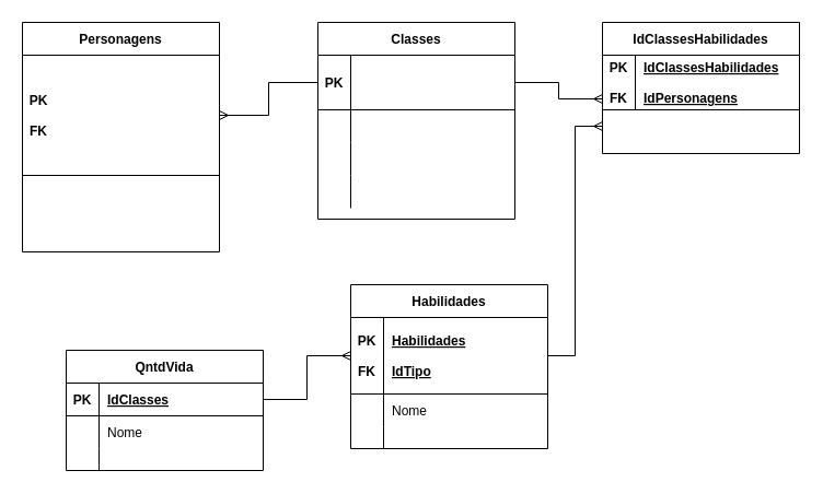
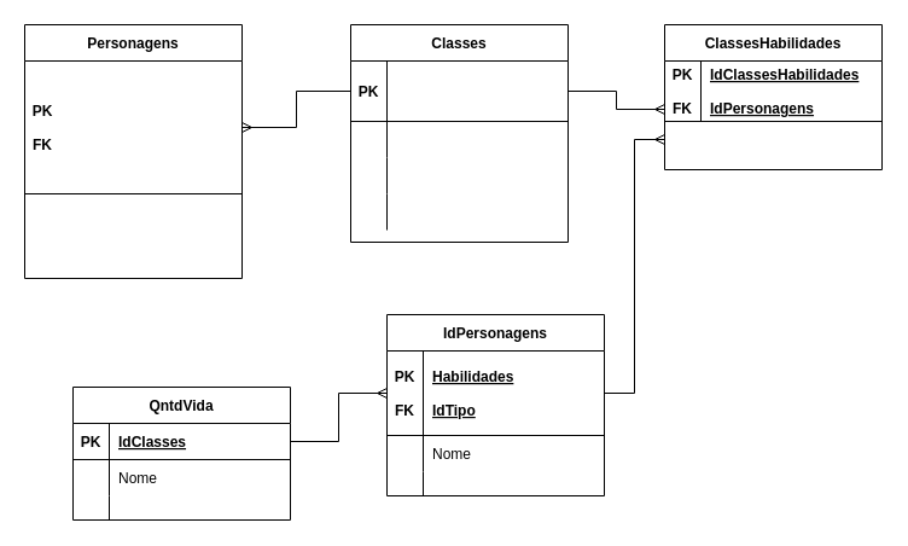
  <mxCell id="0" />
  <mxCell id="1" parent="0" />
  <mxCell id="2" value="Personagens" style="shape=table;startSize=30;container=1;collapsible=1;childLayout=tableLayout;fixedRows=1;rowLines=0;fontStyle=1;align=center;resizeLast=1;" vertex="1" parent="1"><mxGeometry x="20" y="20" width="180" height="210" as="geometry" /></mxCell>
  <mxCell id="3" value="" style="shape=partialRectangle;collapsible=0;dropTarget=0;pointerEvents=0;fillColor=none;top=0;left=0;bottom=1;right=0;points=[[0,0.5],[1,0.5]];portConstraint=eastwest;" vertex="1" parent="2"><mxGeometry y="30" width="180" height="110" as="geometry" /></mxCell>
  <mxCell id="4" value="PK&#10;&#10;FK" style="shape=partialRectangle;connectable=0;fillColor=none;top=0;left=0;bottom=0;right=0;fontStyle=1;overflow=hidden;" vertex="1" parent="3"><mxGeometry width="30" height="110" as="geometry" /></mxCell>
  <mxCell id="5" value="Classes" style="shape=table;startSize=30;container=1;collapsible=1;childLayout=tableLayout;fixedRows=1;rowLines=0;fontStyle=1;align=center;resizeLast=1;" vertex="1" parent="1"><mxGeometry x="290" y="20" width="180" height="180" as="geometry" /></mxCell>
  <mxCell id="6" value="" style="shape=partialRectangle;collapsible=0;dropTarget=0;pointerEvents=0;fillColor=none;top=0;left=0;bottom=1;right=0;points=[[0,0.5],[1,0.5]];portConstraint=eastwest;" vertex="1" parent="5"><mxGeometry y="30" width="180" height="50" as="geometry" /></mxCell>
  <mxCell id="7" value="PK" style="shape=partialRectangle;connectable=0;fillColor=none;top=0;left=0;bottom=0;right=0;fontStyle=1;overflow=hidden;" vertex="1" parent="6"><mxGeometry width="30" height="50" as="geometry" /></mxCell>
  <mxCell id="8" value="" style="shape=partialRectangle;collapsible=0;dropTarget=0;pointerEvents=0;fillColor=none;top=0;left=0;bottom=0;right=0;points=[[0,0.5],[1,0.5]];portConstraint=eastwest;" vertex="1" parent="5"><mxGeometry y="80" width="180" height="30" as="geometry" /></mxCell>
  <mxCell id="9" value="" style="shape=partialRectangle;connectable=0;fillColor=none;top=0;left=0;bottom=0;right=0;editable=1;overflow=hidden;" vertex="1" parent="8"><mxGeometry width="30" height="30" as="geometry" /></mxCell>
  <mxCell id="10" value="" style="shape=partialRectangle;connectable=0;fillColor=none;top=0;left=0;bottom=0;right=0;align=left;spacingLeft=6;overflow=hidden;" vertex="1" parent="8"><mxGeometry x="30" width="150" height="30" as="geometry" /></mxCell>
  <mxCell id="11" value="" style="shape=partialRectangle;collapsible=0;dropTarget=0;pointerEvents=0;fillColor=none;top=0;left=0;bottom=0;right=0;points=[[0,0.5],[1,0.5]];portConstraint=eastwest;" vertex="1" parent="5"><mxGeometry y="110" width="180" height="30" as="geometry" /></mxCell>
  <mxCell id="12" value="" style="shape=partialRectangle;connectable=0;fillColor=none;top=0;left=0;bottom=0;right=0;editable=1;overflow=hidden;" vertex="1" parent="11"><mxGeometry width="30" height="30" as="geometry" /></mxCell>
  <mxCell id="13" value="" style="shape=partialRectangle;connectable=0;fillColor=none;top=0;left=0;bottom=0;right=0;align=left;spacingLeft=6;overflow=hidden;" vertex="1" parent="11"><mxGeometry x="30" width="150" height="30" as="geometry" /></mxCell>
  <mxCell id="14" value="" style="shape=partialRectangle;collapsible=0;dropTarget=0;pointerEvents=0;fillColor=none;top=0;left=0;bottom=0;right=0;points=[[0,0.5],[1,0.5]];portConstraint=eastwest;" vertex="1" parent="5"><mxGeometry y="140" width="180" height="30" as="geometry" /></mxCell>
  <mxCell id="15" value="" style="shape=partialRectangle;connectable=0;fillColor=none;top=0;left=0;bottom=0;right=0;editable=1;overflow=hidden;" vertex="1" parent="14"><mxGeometry width="30" height="30" as="geometry" /></mxCell>
  <mxCell id="16" value="" style="shape=partialRectangle;connectable=0;fillColor=none;top=0;left=0;bottom=0;right=0;align=left;spacingLeft=6;overflow=hidden;" vertex="1" parent="14"><mxGeometry x="30" width="150" height="30" as="geometry" /></mxCell>
- <mxCell id="17" value="IdClassesHabilidades" style="shape=table;startSize=30;container=1;collapsible=1;childLayout=tableLayout;fixedRows=1;rowLines=0;fontStyle=1;align=center;resizeLast=1;" vertex="1" parent="1"><mxGeometry x="550" y="20" width="180" height="120" as="geometry" /></mxCell>
+ <mxCell id="17" value="ClassesHabilidades" style="shape=table;startSize=30;container=1;collapsible=1;childLayout=tableLayout;fixedRows=1;rowLines=0;fontStyle=1;align=center;resizeLast=1;" vertex="1" parent="1"><mxGeometry x="550" y="20" width="180" height="120" as="geometry" /></mxCell>
  <mxCell id="18" value="" style="shape=partialRectangle;collapsible=0;dropTarget=0;pointerEvents=0;fillColor=none;top=0;left=0;bottom=1;right=0;points=[[0,0.5],[1,0.5]];portConstraint=eastwest;" vertex="1" parent="17"><mxGeometry y="30" width="180" height="50" as="geometry" /></mxCell>
  <mxCell id="19" value="PK&#10;&#10;FK" style="shape=partialRectangle;connectable=0;fillColor=none;top=0;left=0;bottom=0;right=0;fontStyle=1;overflow=hidden;" vertex="1" parent="18"><mxGeometry width="30" height="50" as="geometry" /></mxCell>
  <mxCell id="20" value="IdClassesHabilidades&#10;&#10;IdPersonagens" style="shape=partialRectangle;connectable=0;fillColor=none;top=0;left=0;bottom=0;right=0;align=left;spacingLeft=6;fontStyle=5;overflow=hidden;" vertex="1" parent="18"><mxGeometry x="30" width="150" height="50" as="geometry" /></mxCell>
  <mxCell id="21" value="" style="shape=partialRectangle;collapsible=0;dropTarget=0;pointerEvents=0;fillColor=none;top=0;left=0;bottom=0;right=0;points=[[0,0.5],[1,0.5]];portConstraint=eastwest;" vertex="1" parent="17"><mxGeometry y="80" width="180" height="30" as="geometry" /></mxCell>
- <mxCell id="22" value="Habilidades" style="shape=table;startSize=30;container=1;collapsible=1;childLayout=tableLayout;fixedRows=1;rowLines=0;fontStyle=1;align=center;resizeLast=1;" vertex="1" parent="1"><mxGeometry x="320" y="260" width="180" height="150" as="geometry" /></mxCell>
+ <mxCell id="22" value="IdPersonagens" style="shape=table;startSize=30;container=1;collapsible=1;childLayout=tableLayout;fixedRows=1;rowLines=0;fontStyle=1;align=center;resizeLast=1;" vertex="1" parent="1"><mxGeometry x="320" y="260" width="180" height="150" as="geometry" /></mxCell>
  <mxCell id="23" value="" style="shape=partialRectangle;collapsible=0;dropTarget=0;pointerEvents=0;fillColor=none;top=0;left=0;bottom=1;right=0;points=[[0,0.5],[1,0.5]];portConstraint=eastwest;" vertex="1" parent="22"><mxGeometry y="30" width="180" height="70" as="geometry" /></mxCell>
  <mxCell id="24" value="PK&#10;&#10;FK" style="shape=partialRectangle;connectable=0;fillColor=none;top=0;left=0;bottom=0;right=0;fontStyle=1;overflow=hidden;" vertex="1" parent="23"><mxGeometry width="30" height="70" as="geometry" /></mxCell>
  <mxCell id="25" value="Habilidades&#10;&#10;IdTipo" style="shape=partialRectangle;connectable=0;fillColor=none;top=0;left=0;bottom=0;right=0;align=left;spacingLeft=6;fontStyle=5;overflow=hidden;" vertex="1" parent="23"><mxGeometry x="30" width="150" height="70" as="geometry" /></mxCell>
  <mxCell id="26" value="" style="shape=partialRectangle;collapsible=0;dropTarget=0;pointerEvents=0;fillColor=none;top=0;left=0;bottom=0;right=0;points=[[0,0.5],[1,0.5]];portConstraint=eastwest;" vertex="1" parent="22"><mxGeometry y="100" width="180" height="30" as="geometry" /></mxCell>
  <mxCell id="27" value="" style="shape=partialRectangle;connectable=0;fillColor=none;top=0;left=0;bottom=0;right=0;editable=1;overflow=hidden;" vertex="1" parent="26"><mxGeometry width="30" height="30" as="geometry" /></mxCell>
  <mxCell id="28" value="Nome" style="shape=partialRectangle;connectable=0;fillColor=none;top=0;left=0;bottom=0;right=0;align=left;spacingLeft=6;overflow=hidden;" vertex="1" parent="26"><mxGeometry x="30" width="150" height="30" as="geometry" /></mxCell>
  <mxCell id="29" value="" style="shape=partialRectangle;collapsible=0;dropTarget=0;pointerEvents=0;fillColor=none;top=0;left=0;bottom=0;right=0;points=[[0,0.5],[1,0.5]];portConstraint=eastwest;" vertex="1" parent="22"><mxGeometry y="130" width="180" height="20" as="geometry" /></mxCell>
  <mxCell id="30" value="" style="shape=partialRectangle;connectable=0;fillColor=none;top=0;left=0;bottom=0;right=0;editable=1;overflow=hidden;" vertex="1" parent="29"><mxGeometry width="30" height="20" as="geometry" /></mxCell>
  <mxCell id="31" value="" style="shape=partialRectangle;connectable=0;fillColor=none;top=0;left=0;bottom=0;right=0;align=left;spacingLeft=6;overflow=hidden;" vertex="1" parent="29"><mxGeometry x="30" width="150" height="20" as="geometry" /></mxCell>
  <mxCell id="32" value="QntdVida" style="shape=table;startSize=30;container=1;collapsible=1;childLayout=tableLayout;fixedRows=1;rowLines=0;fontStyle=1;align=center;resizeLast=1;" vertex="1" parent="1"><mxGeometry x="60" y="320" width="180" height="110" as="geometry" /></mxCell>
  <mxCell id="33" value="" style="shape=partialRectangle;collapsible=0;dropTarget=0;pointerEvents=0;fillColor=none;top=0;left=0;bottom=1;right=0;points=[[0,0.5],[1,0.5]];portConstraint=eastwest;" vertex="1" parent="32"><mxGeometry y="30" width="180" height="30" as="geometry" /></mxCell>
  <mxCell id="34" value="PK" style="shape=partialRectangle;connectable=0;fillColor=none;top=0;left=0;bottom=0;right=0;fontStyle=1;overflow=hidden;" vertex="1" parent="33"><mxGeometry width="30" height="30" as="geometry" /></mxCell>
  <mxCell id="35" value="IdClasses" style="shape=partialRectangle;connectable=0;fillColor=none;top=0;left=0;bottom=0;right=0;align=left;spacingLeft=6;fontStyle=5;overflow=hidden;" vertex="1" parent="33"><mxGeometry x="30" width="150" height="30" as="geometry" /></mxCell>
  <mxCell id="36" value="" style="shape=partialRectangle;collapsible=0;dropTarget=0;pointerEvents=0;fillColor=none;top=0;left=0;bottom=0;right=0;points=[[0,0.5],[1,0.5]];portConstraint=eastwest;" vertex="1" parent="32"><mxGeometry y="60" width="180" height="30" as="geometry" /></mxCell>
  <mxCell id="37" value="" style="shape=partialRectangle;connectable=0;fillColor=none;top=0;left=0;bottom=0;right=0;editable=1;overflow=hidden;" vertex="1" parent="36"><mxGeometry width="30" height="30" as="geometry" /></mxCell>
  <mxCell id="38" value="Nome" style="shape=partialRectangle;connectable=0;fillColor=none;top=0;left=0;bottom=0;right=0;align=left;spacingLeft=6;overflow=hidden;" vertex="1" parent="36"><mxGeometry x="30" width="150" height="30" as="geometry" /></mxCell>
  <mxCell id="39" value="" style="shape=partialRectangle;collapsible=0;dropTarget=0;pointerEvents=0;fillColor=none;top=0;left=0;bottom=0;right=0;points=[[0,0.5],[1,0.5]];portConstraint=eastwest;" vertex="1" parent="32"><mxGeometry y="90" width="180" height="20" as="geometry" /></mxCell>
  <mxCell id="40" value="" style="shape=partialRectangle;connectable=0;fillColor=none;top=0;left=0;bottom=0;right=0;editable=1;overflow=hidden;" vertex="1" parent="39"><mxGeometry width="30" height="20" as="geometry" /></mxCell>
  <mxCell id="41" value="" style="shape=partialRectangle;connectable=0;fillColor=none;top=0;left=0;bottom=0;right=0;align=left;spacingLeft=6;overflow=hidden;" vertex="1" parent="39"><mxGeometry x="30" width="150" height="20" as="geometry" /></mxCell>
  <mxCell id="42" style="edgeStyle=orthogonalEdgeStyle;rounded=0;orthogonalLoop=1;jettySize=auto;html=1;entryX=0;entryY=0.5;entryDx=0;entryDy=0;endArrow=ERmany;endFill=0;" edge="1" parent="1" source="23" target="21"><mxGeometry relative="1" as="geometry" /></mxCell>
  <mxCell id="43" style="edgeStyle=orthogonalEdgeStyle;rounded=0;orthogonalLoop=1;jettySize=auto;html=1;entryX=0;entryY=0.5;entryDx=0;entryDy=0;endArrow=ERmany;endFill=0;" edge="1" parent="1" source="33" target="23"><mxGeometry relative="1" as="geometry" /></mxCell>
  <mxCell id="44" style="edgeStyle=orthogonalEdgeStyle;rounded=0;orthogonalLoop=1;jettySize=auto;html=1;entryX=0;entryY=0.8;entryDx=0;entryDy=0;entryPerimeter=0;endArrow=ERmany;endFill=0;" edge="1" parent="1" source="6" target="18"><mxGeometry relative="1" as="geometry" /></mxCell>
  <mxCell id="45" style="edgeStyle=orthogonalEdgeStyle;rounded=0;orthogonalLoop=1;jettySize=auto;html=1;entryX=1;entryY=0.5;entryDx=0;entryDy=0;endArrow=ERmany;endFill=0;" edge="1" parent="1" source="6" target="3"><mxGeometry relative="1" as="geometry" /></mxCell>
